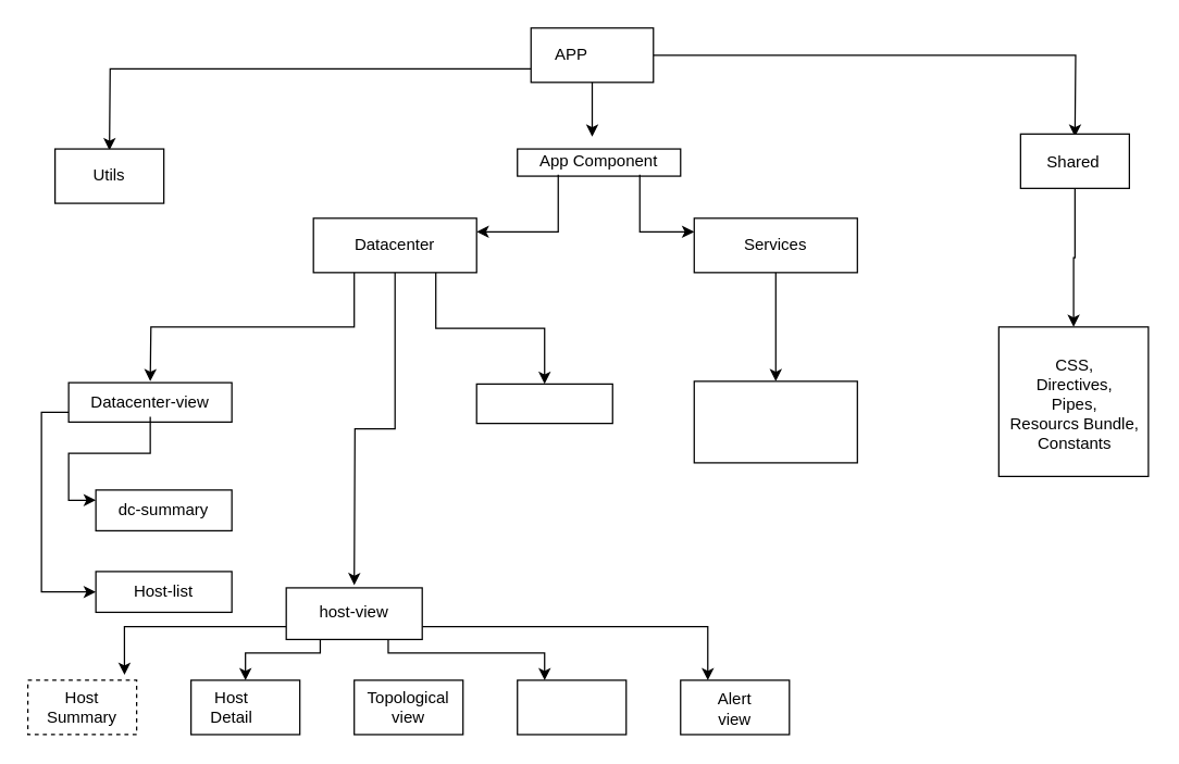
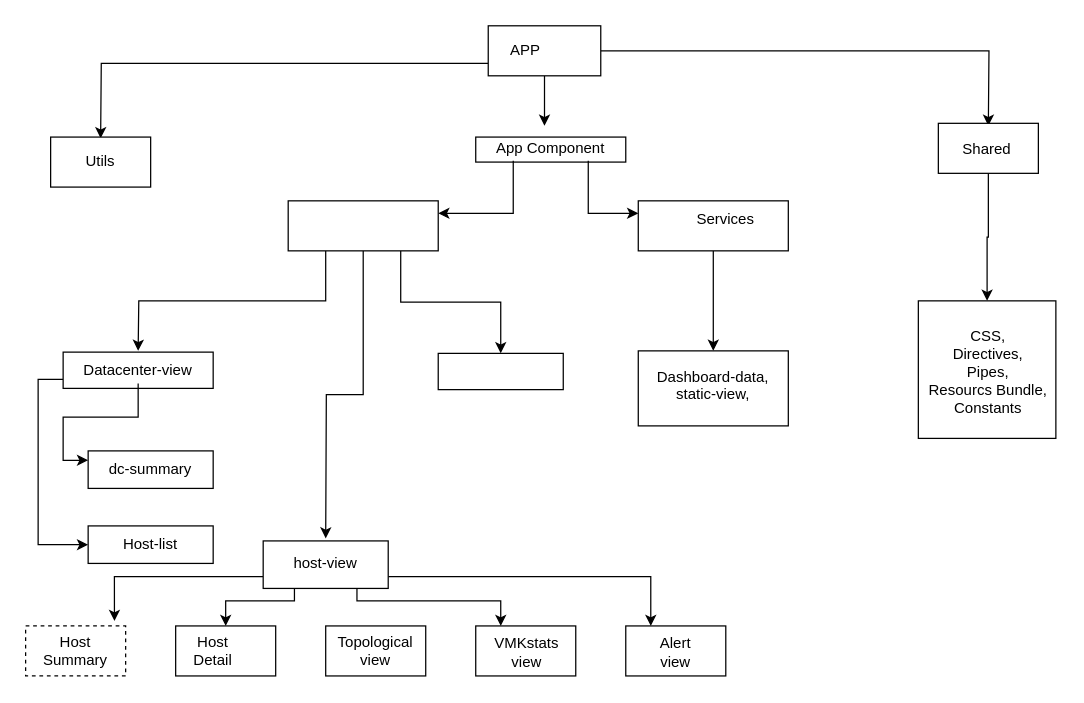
  <mxCell id="0" />
  <mxCell id="1" parent="0" />
  <mxCell id="2" value="" style="rounded=0;whiteSpace=wrap;html=1;" vertex="1" parent="1"><mxGeometry x="380" y="109" width="120" height="20" as="geometry" /></mxCell>
  <mxCell id="3" style="edgeStyle=orthogonalEdgeStyle;rounded=0;orthogonalLoop=1;jettySize=auto;html=1;exitX=0;exitY=0.75;exitDx=0;exitDy=0;" edge="1" parent="1" source="41"><mxGeometry relative="1" as="geometry"><mxPoint x="380" y="50" as="sourcePoint" /><mxPoint x="80" y="110" as="targetPoint" /></mxGeometry></mxCell>
  <mxCell id="4" style="edgeStyle=orthogonalEdgeStyle;rounded=0;orthogonalLoop=1;jettySize=auto;html=1;exitX=1;exitY=0.5;exitDx=0;exitDy=0;" edge="1" parent="1" source="41"><mxGeometry relative="1" as="geometry"><mxPoint x="790" y="100" as="targetPoint" /></mxGeometry></mxCell>
  <mxCell id="5" style="edgeStyle=orthogonalEdgeStyle;rounded=0;orthogonalLoop=1;jettySize=auto;html=1;exitX=0.25;exitY=1;exitDx=0;exitDy=0;entryX=1;entryY=0.25;entryDx=0;entryDy=0;" edge="1" parent="1" source="7" target="11"><mxGeometry relative="1" as="geometry" /></mxCell>
  <mxCell id="6" style="edgeStyle=orthogonalEdgeStyle;rounded=0;orthogonalLoop=1;jettySize=auto;html=1;exitX=0.75;exitY=1;exitDx=0;exitDy=0;entryX=0;entryY=0.25;entryDx=0;entryDy=0;" edge="1" parent="1" source="7" target="19"><mxGeometry relative="1" as="geometry" /></mxCell>
  <mxCell id="7" value="App Component" style="text;html=1;strokeColor=none;fillColor=none;align=center;verticalAlign=middle;whiteSpace=wrap;rounded=0;" vertex="1" parent="1"><mxGeometry x="380" y="108" width="120" height="20" as="geometry" /></mxCell>
  <mxCell id="8" style="edgeStyle=orthogonalEdgeStyle;rounded=0;orthogonalLoop=1;jettySize=auto;html=1;exitX=0.25;exitY=1;exitDx=0;exitDy=0;" edge="1" parent="1" source="11"><mxGeometry relative="1" as="geometry"><mxPoint x="110" y="280" as="targetPoint" /></mxGeometry></mxCell>
  <mxCell id="9" style="edgeStyle=orthogonalEdgeStyle;rounded=0;orthogonalLoop=1;jettySize=auto;html=1;exitX=0.75;exitY=1;exitDx=0;exitDy=0;entryX=0.5;entryY=0;entryDx=0;entryDy=0;" edge="1" parent="1" source="11" target="32"><mxGeometry relative="1" as="geometry" /></mxCell>
  <mxCell id="10" style="edgeStyle=orthogonalEdgeStyle;rounded=0;orthogonalLoop=1;jettySize=auto;html=1;" edge="1" parent="1" source="11"><mxGeometry relative="1" as="geometry"><mxPoint x="260" y="430" as="targetPoint" /></mxGeometry></mxCell>
  <mxCell id="11" value="" style="rounded=0;whiteSpace=wrap;html=1;" vertex="1" parent="1"><mxGeometry x="230" y="160" width="120" height="40" as="geometry" /></mxCell>
- <mxCell id="12" value="Datacenter" style="text;html=1;strokeColor=none;fillColor=none;align=center;verticalAlign=middle;whiteSpace=wrap;rounded=0;" vertex="1" parent="1"><mxGeometry x="260" y="170" width="60" height="20" as="geometry" /></mxCell>
  <mxCell id="13" value="" style="rounded=0;whiteSpace=wrap;html=1;" vertex="1" parent="1"><mxGeometry x="40" y="109" width="80" height="40" as="geometry" /></mxCell>
  <mxCell id="14" style="edgeStyle=orthogonalEdgeStyle;rounded=0;orthogonalLoop=1;jettySize=auto;html=1;entryX=0.5;entryY=0;entryDx=0;entryDy=0;" edge="1" parent="1" source="15" target="21"><mxGeometry relative="1" as="geometry" /></mxCell>
  <mxCell id="15" value="" style="rounded=0;whiteSpace=wrap;html=1;" vertex="1" parent="1"><mxGeometry x="750" y="98" width="80" height="40" as="geometry" /></mxCell>
  <mxCell id="16" value="Utils" style="text;html=1;strokeColor=none;fillColor=none;align=center;verticalAlign=middle;whiteSpace=wrap;rounded=0;" vertex="1" parent="1"><mxGeometry x="60" y="116.5" width="40" height="25" as="geometry" /></mxCell>
  <mxCell id="17" value="Shared" style="text;html=1;strokeColor=none;fillColor=none;align=center;verticalAlign=middle;whiteSpace=wrap;rounded=0;" vertex="1" parent="1"><mxGeometry x="769" y="107" width="40" height="24" as="geometry" /></mxCell>
  <mxCell id="18" style="edgeStyle=orthogonalEdgeStyle;rounded=0;orthogonalLoop=1;jettySize=auto;html=1;entryX=0.5;entryY=0;entryDx=0;entryDy=0;" edge="1" parent="1" source="19" target="23"><mxGeometry relative="1" as="geometry" /></mxCell>
  <mxCell id="19" value="" style="rounded=0;whiteSpace=wrap;html=1;" vertex="1" parent="1"><mxGeometry x="510" y="160" width="120" height="40" as="geometry" /></mxCell>
- <mxCell id="20" value="Services" style="text;html=1;strokeColor=none;fillColor=none;align=center;verticalAlign=middle;whiteSpace=wrap;rounded=0;" vertex="1" parent="1"><mxGeometry x="550" y="170" width="40" height="20" as="geometry" /></mxCell>
+ <mxCell id="20" value="Services" style="text;html=1;strokeColor=none;fillColor=none;align=center;verticalAlign=middle;whiteSpace=wrap;rounded=0;" vertex="1" parent="1"><mxGeometry x="560" y="165" width="40" height="20" as="geometry" /></mxCell>
  <mxCell id="21" value="" style="whiteSpace=wrap;html=1;aspect=fixed;" vertex="1" parent="1"><mxGeometry x="734" y="240" width="110" height="110" as="geometry" /></mxCell>
  <mxCell id="22" value="CSS,&lt;br&gt;Directives,&lt;br&gt;Pipes,&lt;br&gt;Resourcs Bundle,&lt;br&gt;Constants&lt;br&gt;" style="text;html=1;strokeColor=none;fillColor=none;align=center;verticalAlign=middle;whiteSpace=wrap;rounded=0;" vertex="1" parent="1"><mxGeometry x="735" y="252" width="110" height="90" as="geometry" /></mxCell>
  <mxCell id="23" value="" style="rounded=0;whiteSpace=wrap;html=1;" vertex="1" parent="1"><mxGeometry x="510" y="280" width="120" height="60" as="geometry" /></mxCell>
+ <mxCell id="24" value="Dashboard-data,&lt;br&gt;static-view,&lt;br&gt;&lt;br&gt;" style="text;html=1;strokeColor=none;fillColor=none;align=center;verticalAlign=middle;whiteSpace=wrap;rounded=0;" vertex="1" parent="1"><mxGeometry x="520" y="290" width="100" height="50" as="geometry" /></mxCell>
  <mxCell id="25" style="edgeStyle=orthogonalEdgeStyle;rounded=0;orthogonalLoop=1;jettySize=auto;html=1;exitX=0;exitY=0.75;exitDx=0;exitDy=0;entryX=0;entryY=0.5;entryDx=0;entryDy=0;" edge="1" parent="1" source="26" target="36"><mxGeometry relative="1" as="geometry" /></mxCell>
  <mxCell id="26" value="" style="rounded=0;whiteSpace=wrap;html=1;" vertex="1" parent="1"><mxGeometry x="50" y="281" width="120" height="29" as="geometry" /></mxCell>
  <mxCell id="27" style="edgeStyle=orthogonalEdgeStyle;rounded=0;orthogonalLoop=1;jettySize=auto;html=1;exitX=0;exitY=0.75;exitDx=0;exitDy=0;entryX=0.888;entryY=-0.1;entryDx=0;entryDy=0;entryPerimeter=0;" edge="1" parent="1" source="31" target="43"><mxGeometry relative="1" as="geometry"><Array as="points"><mxPoint x="210" y="460" /><mxPoint x="91" y="460" /></Array></mxGeometry></mxCell>
  <mxCell id="28" style="edgeStyle=orthogonalEdgeStyle;rounded=0;orthogonalLoop=1;jettySize=auto;html=1;exitX=0.25;exitY=1;exitDx=0;exitDy=0;entryX=0.5;entryY=0;entryDx=0;entryDy=0;" edge="1" parent="1" source="31" target="44"><mxGeometry relative="1" as="geometry"><Array as="points"><mxPoint x="235" y="480" /><mxPoint x="180" y="480" /></Array></mxGeometry></mxCell>
  <mxCell id="29" style="edgeStyle=orthogonalEdgeStyle;rounded=0;orthogonalLoop=1;jettySize=auto;html=1;exitX=1;exitY=0.75;exitDx=0;exitDy=0;entryX=0.25;entryY=0;entryDx=0;entryDy=0;" edge="1" parent="1" source="31" target="50"><mxGeometry relative="1" as="geometry" /></mxCell>
  <mxCell id="30" style="edgeStyle=orthogonalEdgeStyle;rounded=0;orthogonalLoop=1;jettySize=auto;html=1;exitX=0.75;exitY=1;exitDx=0;exitDy=0;entryX=0.25;entryY=0;entryDx=0;entryDy=0;" edge="1" parent="1" source="31" target="48"><mxGeometry relative="1" as="geometry"><Array as="points"><mxPoint x="285" y="480" /><mxPoint x="400" y="480" /></Array></mxGeometry></mxCell>
  <mxCell id="31" value="" style="rounded=0;whiteSpace=wrap;html=1;" vertex="1" parent="1"><mxGeometry x="210" y="432" width="100" height="38" as="geometry" /></mxCell>
  <mxCell id="32" value="" style="rounded=0;whiteSpace=wrap;html=1;" vertex="1" parent="1"><mxGeometry x="350" y="282" width="100" height="29" as="geometry" /></mxCell>
  <mxCell id="33" style="edgeStyle=orthogonalEdgeStyle;rounded=0;orthogonalLoop=1;jettySize=auto;html=1;exitX=0.5;exitY=1;exitDx=0;exitDy=0;entryX=0;entryY=0.25;entryDx=0;entryDy=0;" edge="1" parent="1" source="34" target="37"><mxGeometry relative="1" as="geometry" /></mxCell>
  <mxCell id="34" value="Datacenter-view" style="text;html=1;strokeColor=none;fillColor=none;align=center;verticalAlign=middle;whiteSpace=wrap;rounded=0;" vertex="1" parent="1"><mxGeometry x="60" y="286" width="100" height="20" as="geometry" /></mxCell>
  <mxCell id="35" value="host-view" style="text;html=1;strokeColor=none;fillColor=none;align=center;verticalAlign=middle;whiteSpace=wrap;rounded=0;" vertex="1" parent="1"><mxGeometry x="220" y="439" width="80" height="21" as="geometry" /></mxCell>
  <mxCell id="36" value="" style="rounded=0;whiteSpace=wrap;html=1;" vertex="1" parent="1"><mxGeometry x="70" y="420" width="100" height="30" as="geometry" /></mxCell>
  <mxCell id="37" value="" style="rounded=0;whiteSpace=wrap;html=1;" vertex="1" parent="1"><mxGeometry x="70" y="360" width="100" height="30" as="geometry" /></mxCell>
  <mxCell id="38" value="dc-summary" style="text;html=1;strokeColor=none;fillColor=none;align=center;verticalAlign=middle;whiteSpace=wrap;rounded=0;" vertex="1" parent="1"><mxGeometry x="80" y="365" width="80" height="20" as="geometry" /></mxCell>
  <mxCell id="39" value="Host-list" style="text;html=1;strokeColor=none;fillColor=none;align=center;verticalAlign=middle;whiteSpace=wrap;rounded=0;" vertex="1" parent="1"><mxGeometry x="80" y="425" width="80" height="20" as="geometry" /></mxCell>
  <mxCell id="40" style="edgeStyle=orthogonalEdgeStyle;rounded=0;orthogonalLoop=1;jettySize=auto;html=1;exitX=0.5;exitY=1;exitDx=0;exitDy=0;" edge="1" parent="1" source="41"><mxGeometry relative="1" as="geometry"><mxPoint x="435" y="100" as="targetPoint" /></mxGeometry></mxCell>
  <mxCell id="41" value="" style="rounded=0;whiteSpace=wrap;html=1;" vertex="1" parent="1"><mxGeometry x="390" y="20" width="90" height="40" as="geometry" /></mxCell>
  <mxCell id="42" value="APP" style="text;html=1;strokeColor=none;fillColor=none;align=center;verticalAlign=middle;whiteSpace=wrap;rounded=0;" vertex="1" parent="1"><mxGeometry x="400" y="25" width="40" height="30" as="geometry" /></mxCell>
  <mxCell id="43" value="Host Summary" style="rounded=0;whiteSpace=wrap;html=1;dashed=1;" vertex="1" parent="1"><mxGeometry x="20" y="500" width="80" height="40" as="geometry" /></mxCell>
  <mxCell id="44" value="" style="rounded=0;whiteSpace=wrap;html=1;" vertex="1" parent="1"><mxGeometry x="140" y="500" width="80" height="40" as="geometry" /></mxCell>
  <mxCell id="45" value="Host&lt;br&gt;Detail&lt;br&gt;" style="text;html=1;strokeColor=none;fillColor=none;align=center;verticalAlign=middle;whiteSpace=wrap;rounded=0;" vertex="1" parent="1"><mxGeometry x="150" y="510" width="40" height="20" as="geometry" /></mxCell>
  <mxCell id="46" value="" style="rounded=0;whiteSpace=wrap;html=1;" vertex="1" parent="1"><mxGeometry x="260" y="500" width="80" height="40" as="geometry" /></mxCell>
  <mxCell id="47" value="Topological&lt;br&gt;view&lt;br&gt;" style="text;html=1;strokeColor=none;fillColor=none;align=center;verticalAlign=middle;whiteSpace=wrap;rounded=0;" vertex="1" parent="1"><mxGeometry x="270" y="510" width="60" height="20" as="geometry" /></mxCell>
  <mxCell id="48" value="" style="rounded=0;whiteSpace=wrap;html=1;" vertex="1" parent="1"><mxGeometry x="380" y="500" width="80" height="40" as="geometry" /></mxCell>
+ <mxCell id="49" value="VMKstats&lt;br&gt;view&lt;br&gt;" style="text;html=1;strokeColor=none;fillColor=none;align=center;verticalAlign=middle;whiteSpace=wrap;rounded=0;" vertex="1" parent="1"><mxGeometry x="391" y="511" width="60" height="20" as="geometry" /></mxCell>
  <mxCell id="50" value="" style="rounded=0;whiteSpace=wrap;html=1;" vertex="1" parent="1"><mxGeometry x="500" y="500" width="80" height="40" as="geometry" /></mxCell>
  <mxCell id="51" value="Alert&lt;br&gt;view&lt;br&gt;" style="text;html=1;strokeColor=none;fillColor=none;align=center;verticalAlign=middle;whiteSpace=wrap;rounded=0;" vertex="1" parent="1"><mxGeometry x="510" y="511" width="60" height="20" as="geometry" /></mxCell>
